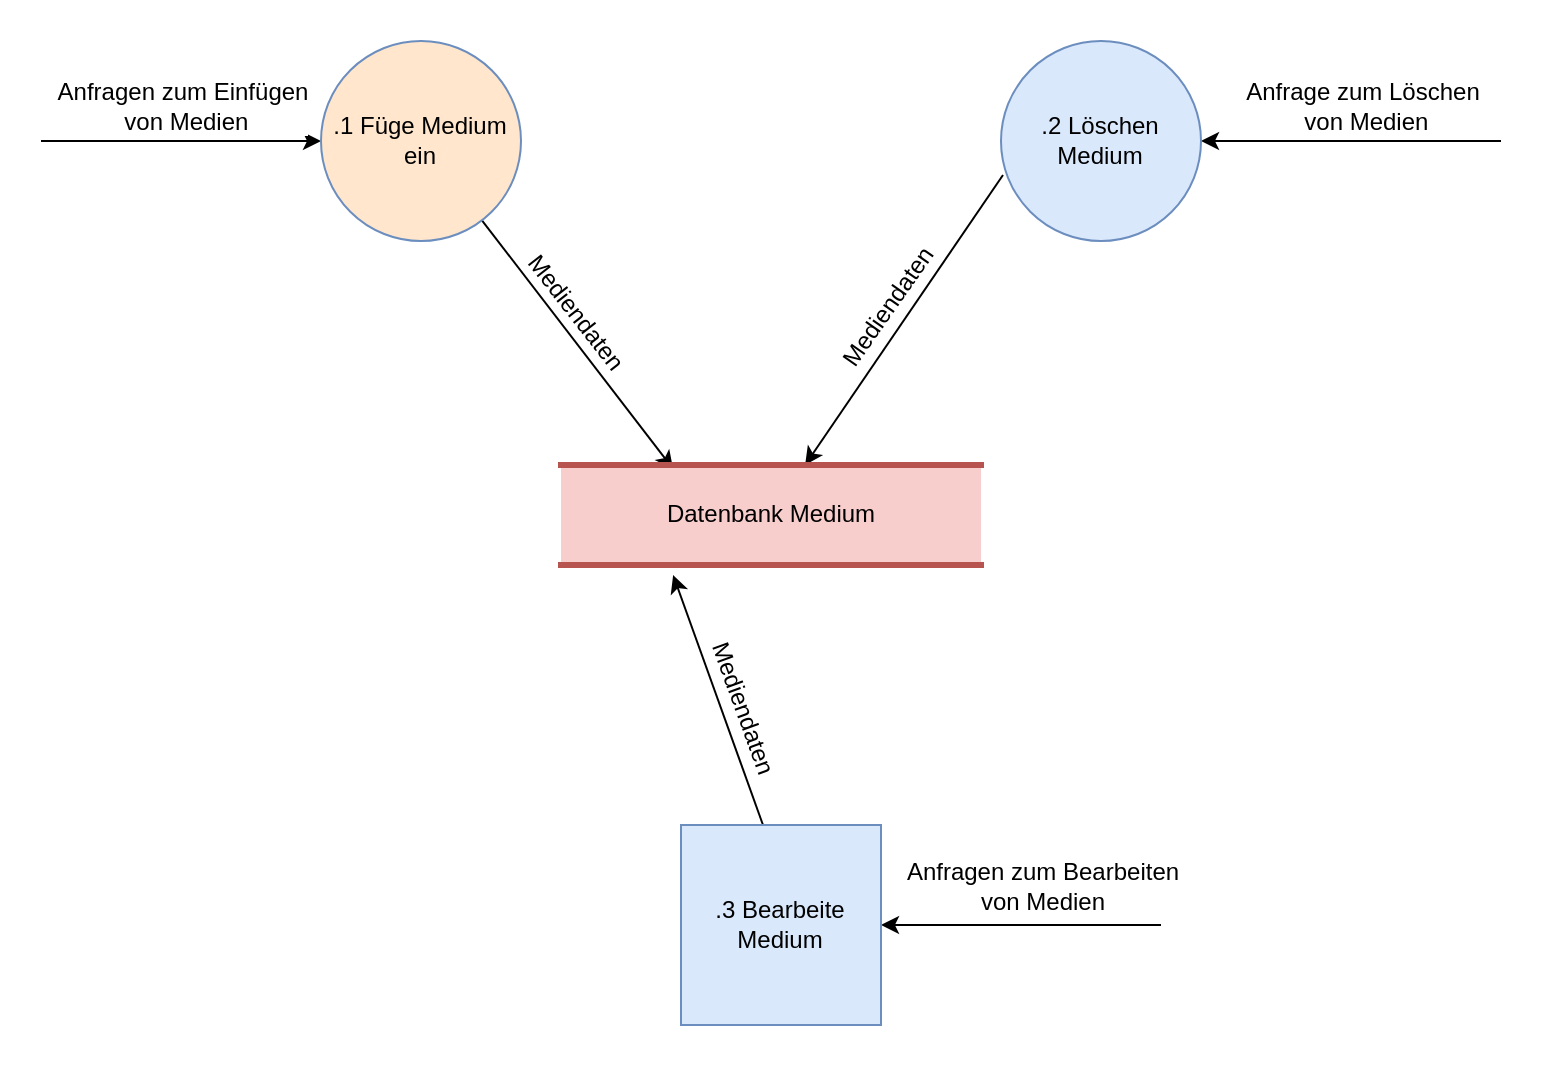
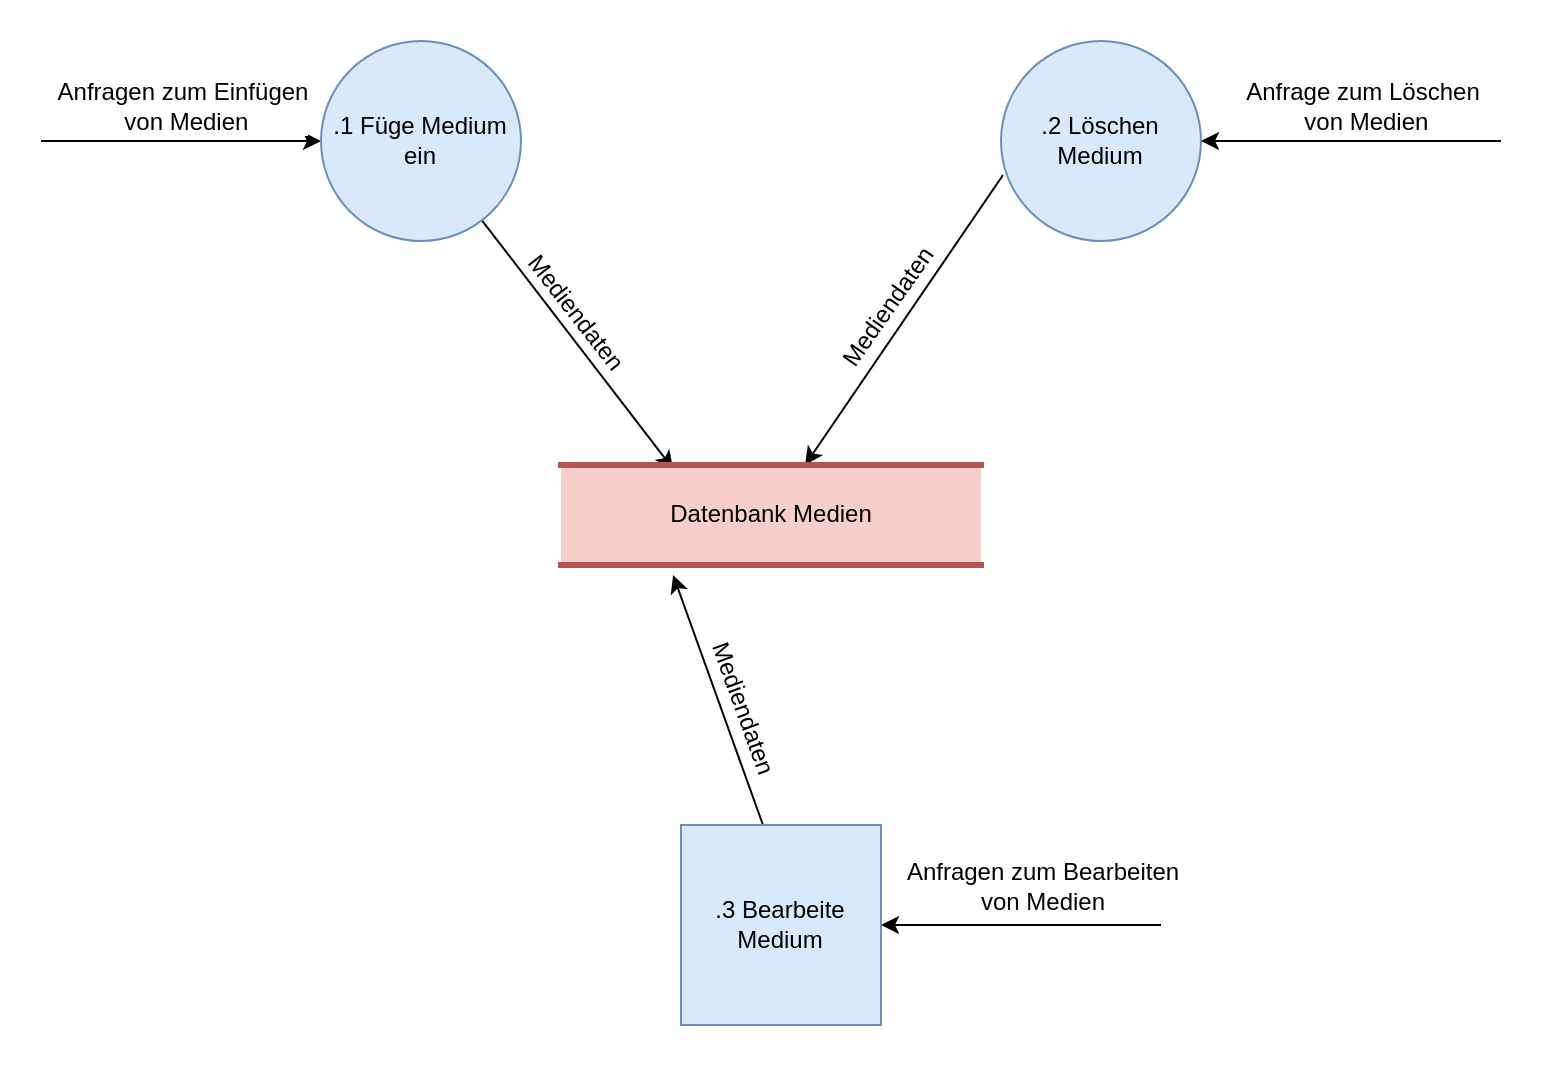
  <mxCell id="0" />
  <mxCell id="1" parent="0" />
  <mxCell id="2" style="rounded=0;orthogonalLoop=1;jettySize=auto;html=1;entryX=0.267;entryY=0.04;entryDx=0;entryDy=0;entryPerimeter=0;startArrow=none;startFill=0;" parent="1" source="6" target="11" edge="1"><mxGeometry relative="1" as="geometry" /></mxCell>
  <mxCell id="3" value="Mediendaten" style="text;html=1;align=center;verticalAlign=middle;resizable=0;points=[];;labelBackgroundColor=#ffffff;rotation=52;" parent="2" vertex="1" connectable="0"><mxGeometry x="0.364" y="1" relative="1" as="geometry"><mxPoint x="-18.5" y="-39" as="offset" /></mxGeometry></mxCell>
  <mxCell id="4" style="edgeStyle=none;rounded=0;orthogonalLoop=1;jettySize=auto;html=1;exitX=0;exitY=0.5;exitDx=0;exitDy=0;startArrow=classic;startFill=1;endArrow=none;endFill=0;" parent="1" source="6" edge="1"><mxGeometry relative="1" as="geometry"><mxPoint x="20" y="70" as="targetPoint" /></mxGeometry></mxCell>
  <mxCell id="5" value="Anfragen zum Einfügen&lt;br&gt;&amp;nbsp;von Medien" style="text;html=1;align=center;verticalAlign=middle;resizable=0;points=[];;labelBackgroundColor=#ffffff;" parent="4" vertex="1" connectable="0"><mxGeometry x="0.386" relative="1" as="geometry"><mxPoint x="27" y="-18" as="offset" /></mxGeometry></mxCell>
- <mxCell id="6" value=".1 Füge Medium ein" style="ellipse;whiteSpace=wrap;html=1;aspect=fixed;fillColor=#ffe6cc;strokeColor=#6c8ebf;strokeWidth=1;" parent="1" vertex="1"><mxGeometry x="160" y="20" width="100" height="100" as="geometry" /></mxCell>
+ <mxCell id="6" value=".1 Füge Medium ein" style="ellipse;whiteSpace=wrap;html=1;aspect=fixed;fillColor=#dae8fc;strokeColor=#6c8ebf;strokeWidth=1;" parent="1" vertex="1"><mxGeometry x="160" y="20" width="100" height="100" as="geometry" /></mxCell>
  <mxCell id="7" style="edgeStyle=none;rounded=0;orthogonalLoop=1;jettySize=auto;html=1;entryX=0.01;entryY=0.67;entryDx=0;entryDy=0;entryPerimeter=0;startArrow=classic;startFill=1;endArrow=none;endFill=0;" parent="1" source="11" target="15" edge="1"><mxGeometry relative="1" as="geometry" /></mxCell>
  <mxCell id="8" value="Mediendaten" style="text;html=1;align=center;verticalAlign=middle;resizable=0;points=[];;labelBackgroundColor=#ffffff;rotation=-55;" parent="7" vertex="1" connectable="0"><mxGeometry x="-0.163" y="1" relative="1" as="geometry"><mxPoint x="0.5" y="-17" as="offset" /></mxGeometry></mxCell>
  <mxCell id="9" style="edgeStyle=none;rounded=0;orthogonalLoop=1;jettySize=auto;html=1;entryX=0.41;entryY=0;entryDx=0;entryDy=0;entryPerimeter=0;startArrow=classic;startFill=1;endArrow=none;endFill=0;exitX=0.267;exitY=1.1;exitDx=0;exitDy=0;exitPerimeter=0;" parent="1" source="11" target="18" edge="1"><mxGeometry relative="1" as="geometry" /></mxCell>
  <mxCell id="10" value="Mediendaten" style="text;html=1;align=center;verticalAlign=middle;resizable=0;points=[];;labelBackgroundColor=#ffffff;rotation=70;" parent="9" vertex="1" connectable="0"><mxGeometry x="-0.217" relative="1" as="geometry"><mxPoint x="18" y="17.5" as="offset" /></mxGeometry></mxCell>
- <mxCell id="11" value="Datenbank Medium" style="html=1;dashed=0;whitespace=wrap;shape=partialRectangle;right=0;left=0;fillColor=#f8cecc;strokeColor=#b85450;strokeWidth=3;" parent="1" vertex="1"><mxGeometry x="280" y="232" width="210" height="50" as="geometry" /></mxCell>
+ <mxCell id="11" value="Datenbank Medien" style="html=1;dashed=0;whitespace=wrap;shape=partialRectangle;right=0;left=0;fillColor=#f8cecc;strokeColor=#b85450;strokeWidth=3;" parent="1" vertex="1"><mxGeometry x="280" y="232" width="210" height="50" as="geometry" /></mxCell>
  <mxCell id="12" style="edgeStyle=none;rounded=0;orthogonalLoop=1;jettySize=auto;html=1;startArrow=classic;startFill=1;endArrow=none;endFill=0;" parent="1" source="15" edge="1"><mxGeometry relative="1" as="geometry"><mxPoint x="750" y="70" as="targetPoint" /></mxGeometry></mxCell>
  <mxCell id="13" value="&lt;span style=&quot;color: rgba(0 , 0 , 0 , 0) ; font-family: monospace ; font-size: 0px ; background-color: rgb(248 , 249 , 250)&quot;&gt;%3CmxGraphModel%3E%3Croot%3E%3CmxCell%20id%3D%220%22%2F%3E%3CmxCell%20id%3D%221%22%20parent%3D%220%22%2F%3E%3CmxCell%20id%3D%222%22%20value%3D%22Neues%20Medium%20Daten%22%20style%3D%22text%3Bhtml%3D1%3Balign%3Dcenter%3BverticalAlign%3Dmiddle%3Bresizable%3D0%3Bpoints%3D%5B%5D%3B%3BlabelBackgroundColor%3D%23ffffff%3B%22%20vertex%3D%221%22%20connectable%3D%220%22%20parent%3D%221%22%3E%3CmxGeometry%20x%3D%22290%22%20y%3D%22200%22%20as%3D%22geometry%22%3E%3CmxPoint%20x%3D%2217%22%20y%3D%22-18%22%20as%3D%22offset%22%2F%3E%3C%2FmxGeometry%3E%3C%2FmxCell%3E%3C%2Froot%3E%3C%2FmxGraphModel%3E&lt;/span&gt;" style="text;html=1;align=center;verticalAlign=middle;resizable=0;points=[];;labelBackgroundColor=#ffffff;" parent="12" vertex="1" connectable="0"><mxGeometry x="-0.133" y="7" relative="1" as="geometry"><mxPoint as="offset" /></mxGeometry></mxCell>
  <mxCell id="14" value="Anfrage zum Löschen&lt;br&gt;&amp;nbsp;von Medien" style="text;html=1;align=center;verticalAlign=middle;resizable=0;points=[];;labelBackgroundColor=#ffffff;" parent="12" vertex="1" connectable="0"><mxGeometry x="-0.32" relative="1" as="geometry"><mxPoint x="29" y="-18" as="offset" /></mxGeometry></mxCell>
  <mxCell id="15" value=".2 Löschen Medium" style="ellipse;whiteSpace=wrap;html=1;aspect=fixed;fillColor=#dae8fc;strokeColor=#6c8ebf;strokeWidth=1;" parent="1" vertex="1"><mxGeometry x="500" y="20" width="100" height="100" as="geometry" /></mxCell>
  <mxCell id="16" style="edgeStyle=none;rounded=0;orthogonalLoop=1;jettySize=auto;html=1;exitX=1;exitY=0.5;exitDx=0;exitDy=0;startArrow=classic;startFill=1;endArrow=none;endFill=0;" parent="1" source="18" edge="1"><mxGeometry relative="1" as="geometry"><mxPoint x="580" y="462" as="targetPoint" /></mxGeometry></mxCell>
  <mxCell id="17" value="Anfragen zum Bearbeiten &lt;br&gt;von Medien" style="text;html=1;align=center;verticalAlign=middle;resizable=0;points=[];;labelBackgroundColor=#ffffff;" parent="16" vertex="1" connectable="0"><mxGeometry x="0.157" y="1" relative="1" as="geometry"><mxPoint x="-1" y="-19" as="offset" /></mxGeometry></mxCell>
  <mxCell id="18" value=".3 Bearbeite Medium" style="whiteSpace=wrap;html=1;aspect=fixed;fillColor=#dae8fc;strokeColor=#6c8ebf;strokeWidth=1;rounded=0;" parent="1" vertex="1"><mxGeometry x="340" y="412" width="100" height="100" as="geometry" /></mxCell>
